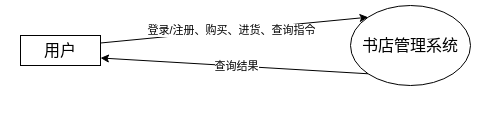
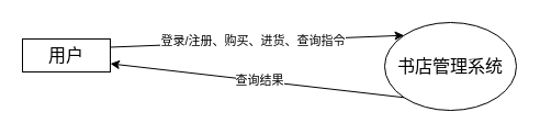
  <mxCell id="0" />
  <mxCell id="1" parent="0" />
  <mxCell id="2" value="&lt;span style=&quot;font-size: 16px;&quot;&gt;用户&lt;/span&gt;" style="whiteSpace=wrap;html=1;" parent="1" vertex="1"><mxGeometry x="20" y="35" width="80" height="30" as="geometry" /></mxCell>
- <mxCell id="3" value="&lt;font style=&quot;font-size: 16px;&quot;&gt;书店管理系统&lt;/font&gt;" style="ellipse;whiteSpace=wrap;html=1;" parent="1" vertex="1"><mxGeometry x="350" y="5" width="120" height="80" as="geometry" /></mxCell>
+ <mxCell id="3" value="&lt;font style=&quot;font-size: 16px;&quot;&gt;书店管理系统&lt;/font&gt;" style="ellipse;whiteSpace=wrap;html=1;" parent="1" vertex="1"><mxGeometry x="350" y="20" width="120" height="80" as="geometry" /></mxCell>
  <mxCell id="4" value="" style="endArrow=classic;html=1;rounded=0;exitX=1;exitY=0.25;exitDx=0;exitDy=0;entryX=0;entryY=0;entryDx=0;entryDy=0;" parent="1" source="2" target="3" edge="1"><mxGeometry width="50" height="50" relative="1" as="geometry"><mxPoint x="380" y="36" as="sourcePoint" /><mxPoint x="368" y="32" as="targetPoint" /></mxGeometry></mxCell>
  <mxCell id="5" value="登录/注册、购买、进货、查询指令" style="edgeLabel;html=1;align=center;verticalAlign=middle;resizable=0;points=[];" parent="4" vertex="1" connectable="0"><mxGeometry x="-0.064" relative="1" as="geometry"><mxPoint x="5" y="-1" as="offset" /></mxGeometry></mxCell>
  <mxCell id="6" value="" style="endArrow=classic;html=1;rounded=0;exitX=0;exitY=1;exitDx=0;exitDy=0;entryX=1;entryY=0.75;entryDx=0;entryDy=0;" parent="1" source="3" edge="1" target="2"><mxGeometry width="50" height="50" relative="1" as="geometry"><mxPoint x="380" y="36" as="sourcePoint" /><mxPoint x="100" y="6" as="targetPoint" /></mxGeometry></mxCell>
  <mxCell id="7" value="查询结果" style="edgeLabel;html=1;align=center;verticalAlign=middle;resizable=0;points=[];" parent="6" vertex="1" connectable="0"><mxGeometry x="0.096" y="-2" relative="1" as="geometry"><mxPoint x="15" y="3" as="offset" /></mxGeometry></mxCell>
